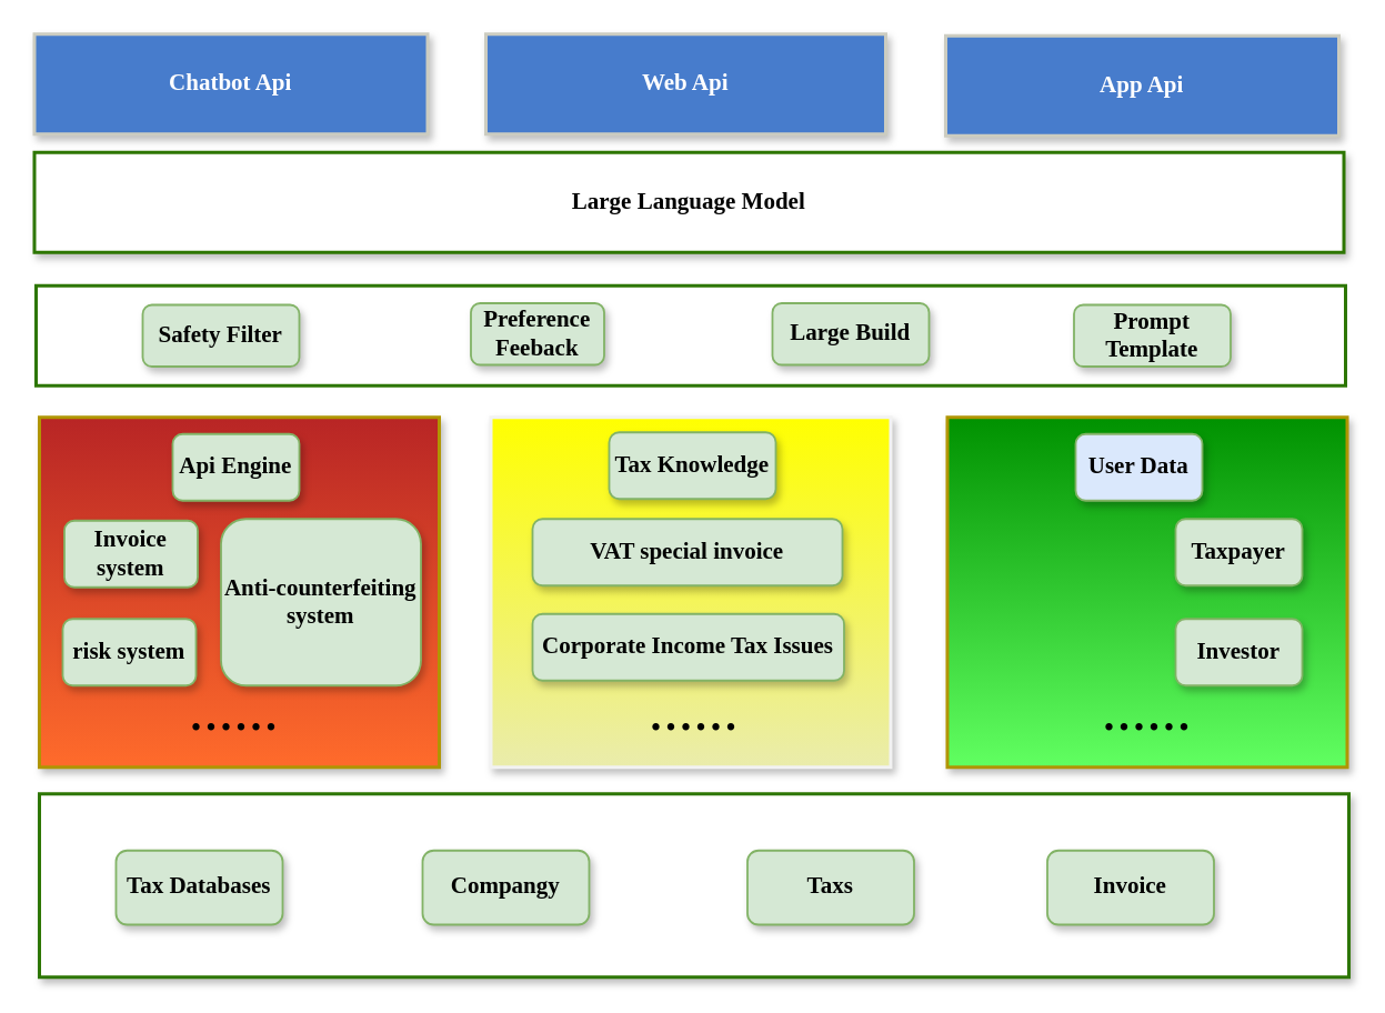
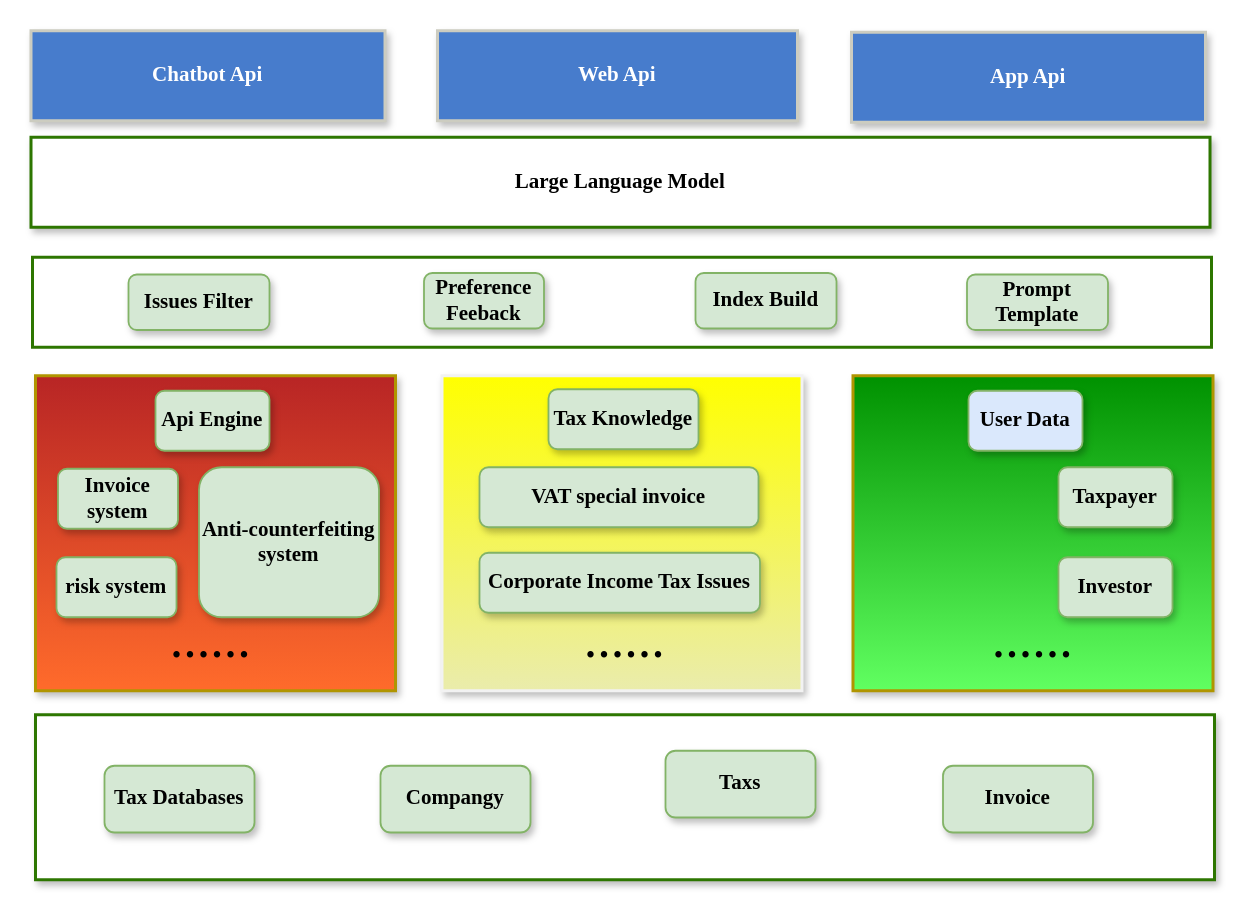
  <mxCell id="0" />
  <mxCell id="1" parent="0" />
  <mxCell id="2" value="" style="rounded=0;whiteSpace=wrap;html=1;fontSize=14;glass=0;strokeWidth=2;perimeterSpacing=0;fillColor=#B82525;strokeColor=#B09500;fontFamily=Garamond;fontColor=#000000;fontStyle=1;gradientColor=#FF6B2B;shadow=1;" parent="1" vertex="1"><mxGeometry x="23" y="250" width="240" height="210" as="geometry" /></mxCell>
  <mxCell id="3" value="" style="rounded=0;whiteSpace=wrap;html=1;fontSize=14;glass=0;strokeWidth=2;perimeterSpacing=0;fillColor=#FFFF00;strokeColor=#F2F2F2;fontFamily=Garamond;fontColor=#000000;fontStyle=1;shadow=1;gradientColor=#EAECAC;" parent="1" vertex="1"><mxGeometry x="294" y="250" width="240" height="210" as="geometry" /></mxCell>
  <mxCell id="4" value="" style="rounded=0;whiteSpace=wrap;html=1;fontSize=14;glass=0;strokeWidth=2;perimeterSpacing=0;fillColor=#009100;strokeColor=#B09500;fontFamily=Garamond;fontColor=#000000;fontStyle=1;gradientColor=#61FF61;shadow=1;" parent="1" vertex="1"><mxGeometry x="568" y="250" width="240" height="210" as="geometry" /></mxCell>
  <mxCell id="5" value="" style="rounded=0;whiteSpace=wrap;html=1;fontSize=14;glass=0;strokeWidth=2;perimeterSpacing=0;fillColor=#FFFFFF;strokeColor=#2D7600;fontFamily=Garamond;fontColor=#ffffff;fontStyle=1;shadow=1;" parent="1" vertex="1"><mxGeometry x="23" y="476" width="786" height="110" as="geometry" /></mxCell>
  <mxCell id="6" value="&lt;font color=&quot;#000000&quot;&gt;Large Language Model&lt;/font&gt;" style="rounded=0;whiteSpace=wrap;html=1;fontSize=14;glass=0;strokeWidth=2;perimeterSpacing=0;fillColor=#FFFFFF;strokeColor=#2D7600;fontFamily=Garamond;fontColor=#ffffff;fontStyle=1;shadow=1;" parent="1" vertex="1"><mxGeometry x="20" y="91" width="786" height="60" as="geometry" /></mxCell>
  <mxCell id="7" value="Chatbot Api" style="rounded=0;whiteSpace=wrap;html=1;fontSize=14;glass=0;strokeWidth=2;perimeterSpacing=0;fillColor=#477CCC;strokeColor=#CCCCC0;fontFamily=Garamond;fontColor=#ffffff;fontStyle=1;shadow=1;" parent="1" vertex="1"><mxGeometry x="20" y="20" width="236" height="60" as="geometry" /></mxCell>
  <mxCell id="8" value="Web Api" style="rounded=0;whiteSpace=wrap;html=1;fontSize=14;glass=0;strokeWidth=2;perimeterSpacing=0;fillColor=#477CCC;strokeColor=#CCCCC0;fontFamily=Garamond;fontColor=#ffffff;fontStyle=1;shadow=1;" parent="1" vertex="1"><mxGeometry x="291" y="20" width="240" height="60" as="geometry" /></mxCell>
  <mxCell id="9" value="App Api" style="rounded=0;whiteSpace=wrap;html=1;fontSize=14;glass=0;strokeWidth=2;perimeterSpacing=0;fillColor=#477CCC;strokeColor=#CCCCC0;fontFamily=Garamond;fontColor=#ffffff;fontStyle=1;shadow=1;" parent="1" vertex="1"><mxGeometry x="567" y="21" width="236" height="60" as="geometry" /></mxCell>
  <mxCell id="10" value="Api Engine" style="rounded=1;whiteSpace=wrap;html=1;fontSize=14;glass=0;strokeWidth=1.2;perimeterSpacing=0;fillColor=#d5e8d4;strokeColor=#82b366;fontFamily=Garamond;fontStyle=1;shadow=1;" parent="1" vertex="1"><mxGeometry x="103" y="260" width="76" height="40" as="geometry" /></mxCell>
  <mxCell id="11" value="Tax Knowledge" style="rounded=1;whiteSpace=wrap;html=1;fontSize=14;glass=0;strokeWidth=1.2;perimeterSpacing=0;fillColor=#d5e8d4;strokeColor=#82b366;fontFamily=Garamond;fontStyle=1;shadow=1;" parent="1" vertex="1"><mxGeometry x="365" y="259" width="100" height="40" as="geometry" /></mxCell>
  <mxCell id="12" value="User Data" style="rounded=1;whiteSpace=wrap;html=1;fontSize=14;glass=0;strokeWidth=1.2;perimeterSpacing=0;fillColor=#dae8fc;strokeColor=#82b366;fontFamily=Garamond;fontStyle=1;shadow=1;" parent="1" vertex="1"><mxGeometry x="645" y="260" width="76" height="40" as="geometry" /></mxCell>
  <mxCell id="13" value="Tax Databases" style="rounded=1;whiteSpace=wrap;html=1;fontSize=14;glass=0;strokeWidth=1.2;perimeterSpacing=0;fillColor=#d5e8d4;strokeColor=#82b366;fontFamily=Garamond;fontStyle=1;shadow=1;" parent="1" vertex="1"><mxGeometry x="69" y="510" width="100" height="44.5" as="geometry" /></mxCell>
  <mxCell id="14" value="Compangy" style="rounded=1;whiteSpace=wrap;html=1;fontSize=14;glass=0;strokeWidth=1.2;perimeterSpacing=0;fillColor=#d5e8d4;strokeColor=#82b366;fontFamily=Garamond;fontStyle=1;shadow=1;" parent="1" vertex="1"><mxGeometry x="253" y="510" width="100" height="44.5" as="geometry" /></mxCell>
- <mxCell id="15" value="Taxs" style="rounded=1;whiteSpace=wrap;html=1;fontSize=14;glass=0;strokeWidth=1.2;perimeterSpacing=0;fillColor=#d5e8d4;strokeColor=#82b366;fontFamily=Garamond;fontStyle=1;shadow=1;" parent="1" vertex="1"><mxGeometry x="448" y="510" width="100" height="44.5" as="geometry" /></mxCell>
+ <mxCell id="15" value="Taxs" style="rounded=1;whiteSpace=wrap;html=1;fontSize=14;glass=0;strokeWidth=1.2;perimeterSpacing=0;fillColor=#d5e8d4;strokeColor=#82b366;fontFamily=Garamond;fontStyle=1;shadow=1;" parent="1" vertex="1"><mxGeometry x="443" y="500" width="100" height="44.5" as="geometry" /></mxCell>
  <mxCell id="16" value="Invoice" style="rounded=1;whiteSpace=wrap;html=1;fontSize=14;glass=0;strokeWidth=1.2;perimeterSpacing=0;fillColor=#d5e8d4;strokeColor=#82b366;fontFamily=Garamond;fontStyle=1;shadow=1;" parent="1" vertex="1"><mxGeometry x="628" y="510" width="100" height="44.5" as="geometry" /></mxCell>
  <mxCell id="17" value="" style="rounded=0;whiteSpace=wrap;html=1;fontSize=14;glass=0;strokeWidth=2;perimeterSpacing=0;fillColor=#FFFFFF;strokeColor=#2D7600;fontFamily=Garamond;fontColor=#ffffff;fontStyle=1" parent="1" vertex="1"><mxGeometry x="21" y="171" width="786" height="60" as="geometry" /></mxCell>
- <mxCell id="18" value="Safety Filter" style="rounded=1;whiteSpace=wrap;html=1;fontSize=14;glass=0;strokeWidth=1.2;perimeterSpacing=0;fillColor=#d5e8d4;strokeColor=#82b366;fontFamily=Garamond;fontStyle=1;shadow=1;" parent="1" vertex="1"><mxGeometry x="85" y="182.5" width="94" height="37" as="geometry" /></mxCell>
+ <mxCell id="18" value="Issues Filter" style="rounded=1;whiteSpace=wrap;html=1;fontSize=14;glass=0;strokeWidth=1.2;perimeterSpacing=0;fillColor=#d5e8d4;strokeColor=#82b366;fontFamily=Garamond;fontStyle=1;shadow=1;" parent="1" vertex="1"><mxGeometry x="85" y="182.5" width="94" height="37" as="geometry" /></mxCell>
  <mxCell id="19" value="Preference Feeback" style="rounded=1;whiteSpace=wrap;html=1;fontSize=14;glass=0;strokeWidth=1.2;perimeterSpacing=0;fillColor=#d5e8d4;strokeColor=#82b366;fontFamily=Garamond;fontStyle=1;shadow=1;" parent="1" vertex="1"><mxGeometry x="282" y="181.5" width="80" height="37" as="geometry" /></mxCell>
  <mxCell id="20" value="Prompt Template" style="rounded=1;whiteSpace=wrap;html=1;fontSize=14;glass=0;strokeWidth=1.2;perimeterSpacing=0;fillColor=#d5e8d4;strokeColor=#82b366;fontFamily=Garamond;fontStyle=1;shadow=1;" parent="1" vertex="1"><mxGeometry x="644" y="182.5" width="94" height="37" as="geometry" /></mxCell>
- <mxCell id="21" value="Large Build" style="rounded=1;whiteSpace=wrap;html=1;fontSize=14;glass=0;strokeWidth=1.2;perimeterSpacing=0;fillColor=#d5e8d4;strokeColor=#82b366;fontFamily=Garamond;fontStyle=1;shadow=1;" parent="1" vertex="1"><mxGeometry x="463" y="181.5" width="94" height="37" as="geometry" /></mxCell>
+ <mxCell id="21" value="Index Build" style="rounded=1;whiteSpace=wrap;html=1;fontSize=14;glass=0;strokeWidth=1.2;perimeterSpacing=0;fillColor=#d5e8d4;strokeColor=#82b366;fontFamily=Garamond;fontStyle=1;shadow=1;" parent="1" vertex="1"><mxGeometry x="463" y="181.5" width="94" height="37" as="geometry" /></mxCell>
  <mxCell id="22" value="VAT special invoice" style="rounded=1;whiteSpace=wrap;html=1;fontSize=14;glass=0;strokeWidth=1.2;perimeterSpacing=0;fillColor=#d5e8d4;strokeColor=#82b366;fontFamily=Garamond;fontStyle=1;shadow=1;" parent="1" vertex="1"><mxGeometry x="319" y="311" width="186" height="40" as="geometry" /></mxCell>
  <mxCell id="23" value="Corporate Income Tax Issues" style="rounded=1;whiteSpace=wrap;html=1;fontSize=14;glass=0;strokeWidth=1.2;perimeterSpacing=0;fillColor=#d5e8d4;strokeColor=#82b366;fontFamily=Garamond;fontStyle=1;shadow=1;" parent="1" vertex="1"><mxGeometry x="319" y="368" width="187" height="40" as="geometry" /></mxCell>
  <mxCell id="24" value="Invoice system" style="rounded=1;whiteSpace=wrap;html=1;fontSize=14;glass=0;strokeWidth=1.2;perimeterSpacing=0;fillColor=#d5e8d4;strokeColor=#82b366;fontFamily=Garamond;fontStyle=1;shadow=1;" parent="1" vertex="1"><mxGeometry x="38" y="312" width="80" height="40" as="geometry" /></mxCell>
  <mxCell id="25" value="Anti-counterfeiting system" style="rounded=1;whiteSpace=wrap;html=1;fontSize=14;glass=0;strokeWidth=1.2;perimeterSpacing=0;fillColor=#d5e8d4;strokeColor=#82b366;fontFamily=Garamond;fontStyle=1;shadow=1;" parent="1" vertex="1"><mxGeometry x="132" y="311" width="120" height="100" as="geometry" /></mxCell>
  <mxCell id="26" value="risk system" style="rounded=1;whiteSpace=wrap;html=1;fontSize=14;glass=0;strokeWidth=1.2;perimeterSpacing=0;fillColor=#d5e8d4;strokeColor=#82b366;fontFamily=Garamond;fontStyle=1;shadow=1;" parent="1" vertex="1"><mxGeometry x="37" y="371" width="80" height="40" as="geometry" /></mxCell>
  <mxCell id="27" value="Taxpayer" style="rounded=1;whiteSpace=wrap;html=1;fontSize=14;glass=0;strokeWidth=1.2;perimeterSpacing=0;fillColor=#d5e8d4;strokeColor=#82b366;fontFamily=Garamond;fontStyle=1;shadow=1;" parent="1" vertex="1"><mxGeometry x="705" y="311" width="76" height="40" as="geometry" /></mxCell>
  <mxCell id="28" value="Investor" style="rounded=1;whiteSpace=wrap;html=1;fontSize=14;glass=0;strokeWidth=1.2;perimeterSpacing=0;fillColor=#d5e8d4;strokeColor=#82b366;fontFamily=Garamond;fontStyle=1;shadow=1;" parent="1" vertex="1"><mxGeometry x="705" y="371" width="76" height="40" as="geometry" /></mxCell>
  <mxCell id="29" value="&lt;font style=&quot;font-size: 36px;&quot;&gt;......&lt;/font&gt;" style="text;html=1;strokeColor=none;fillColor=none;align=center;verticalAlign=middle;whiteSpace=wrap;rounded=0;fontSize=20;fontFamily=Architects Daughter;" parent="1" vertex="1"><mxGeometry x="386" y="411" width="60" height="30" as="geometry" /></mxCell>
  <mxCell id="30" value="&lt;font style=&quot;font-size: 36px;&quot;&gt;......&lt;/font&gt;" style="text;html=1;strokeColor=none;fillColor=none;align=center;verticalAlign=middle;whiteSpace=wrap;rounded=0;fontSize=20;fontFamily=Architects Daughter;" parent="1" vertex="1"><mxGeometry x="658" y="411" width="60" height="30" as="geometry" /></mxCell>
  <mxCell id="31" value="&lt;font style=&quot;font-size: 36px;&quot;&gt;......&lt;/font&gt;" style="text;html=1;strokeColor=none;fillColor=none;align=center;verticalAlign=middle;whiteSpace=wrap;rounded=0;fontSize=20;fontFamily=Architects Daughter;" parent="1" vertex="1"><mxGeometry x="110" y="411" width="60" height="30" as="geometry" /></mxCell>
